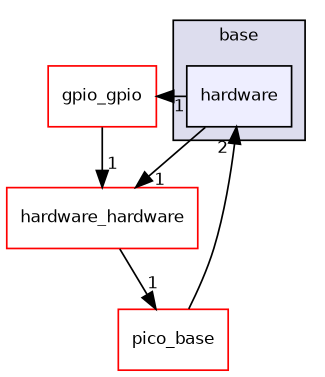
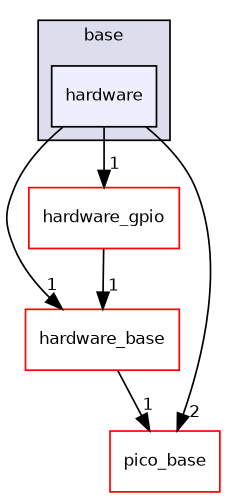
  digraph {
    compound=true
    node [fillcolor=white fontname=Helvetica fontsize=10 shape=box style=filled color=red]
    edge [headlabel=1 labeldistance=1.5 labelfontname=Helvetica labelfontsize=10]
    n1 [fillcolor="#eeeeff" label=hardware pencolor=black color=""]
-   n2 [label=hardware_hardware]
-   n3 [label=gpio_gpio]
+   n2 [label=hardware_base]
+   n3 [label=hardware_gpio]
    n4 [label=pico_base]
    subgraph cluster_1 {
      bgcolor="#ddddee"
      fontname=Helvetica
      fontsize=10
      label=base
      pencolor=black
      n1
    }
    n1 -> n2
    n1 -> n3
-   n4 -> n1 [headlabel=2]
+   n1 -> n4 [headlabel=2]
    n2 -> n4
    n3 -> n2
  }
